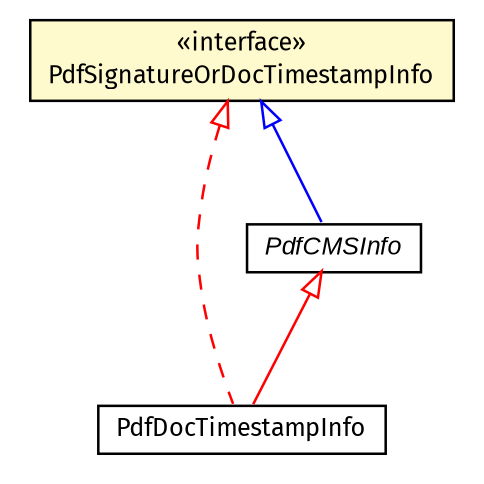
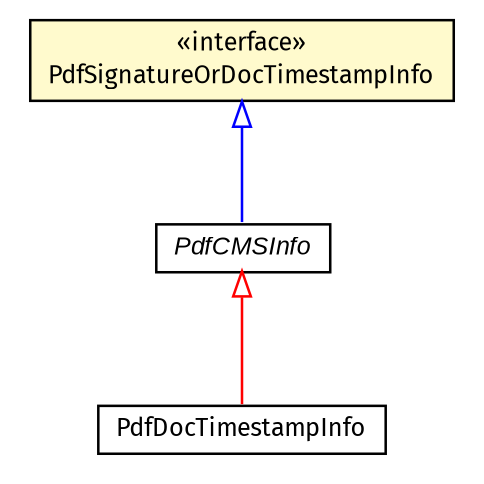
  digraph {
    fontname="Fira Sans"
    nodesep=0.25
    ranksep=0.5
    node [fontcolor=black fontname="Fira Sans" fontsize=10.0 shape=plaintext]
    edge [arrowtail=empty color=red dir=back fontname="Fira Sans" fontsize=10 headport=p labelfontname=arial labelfontsize=10 tailport=p]
    n1 [label=<<table title="eu.europa.esig.dss.pdf.PdfSignatureOrDocTimestampInfo" border="0" cellborder="1" cellspacing="0" cellpadding="2" port="p" bgcolor="lemonChiffon" href="./PdfSignatureOrDocTimestampInfo.html"> 		<tr><td><table border="0" cellspacing="0" cellpadding="1"> <tr><td align="center" balign="center"> &#171;interface&#187; </td></tr> <tr><td align="center" balign="center"> PdfSignatureOrDocTimestampInfo </td></tr> 		</table></td></tr> 		</table>>]
    n2 [label=<<table title="eu.europa.esig.dss.pdf.PdfDocTimestampInfo" border="0" cellborder="1" cellspacing="0" cellpadding="2" port="p" href="./PdfDocTimestampInfo.html"> 		<tr><td><table border="0" cellspacing="0" cellpadding="1"> <tr><td align="center" balign="center"> PdfDocTimestampInfo </td></tr> 		</table></td></tr> 		</table>>]
    n3 [label=<<table title="eu.europa.esig.dss.pdf.PdfCMSInfo" border="0" cellborder="1" cellspacing="0" cellpadding="2" port="p" href="./PdfCMSInfo.html"> 		<tr><td><table border="0" cellspacing="0" cellpadding="1"> <tr><td align="center" balign="center"><font face="arial italic"> PdfCMSInfo </font></td></tr> 		</table></td></tr> 		</table>>]
-   n1 -> n2 [style=dashed]
    n1 -> n3 [color=blue style=solid]
    n3 -> n2
  }
